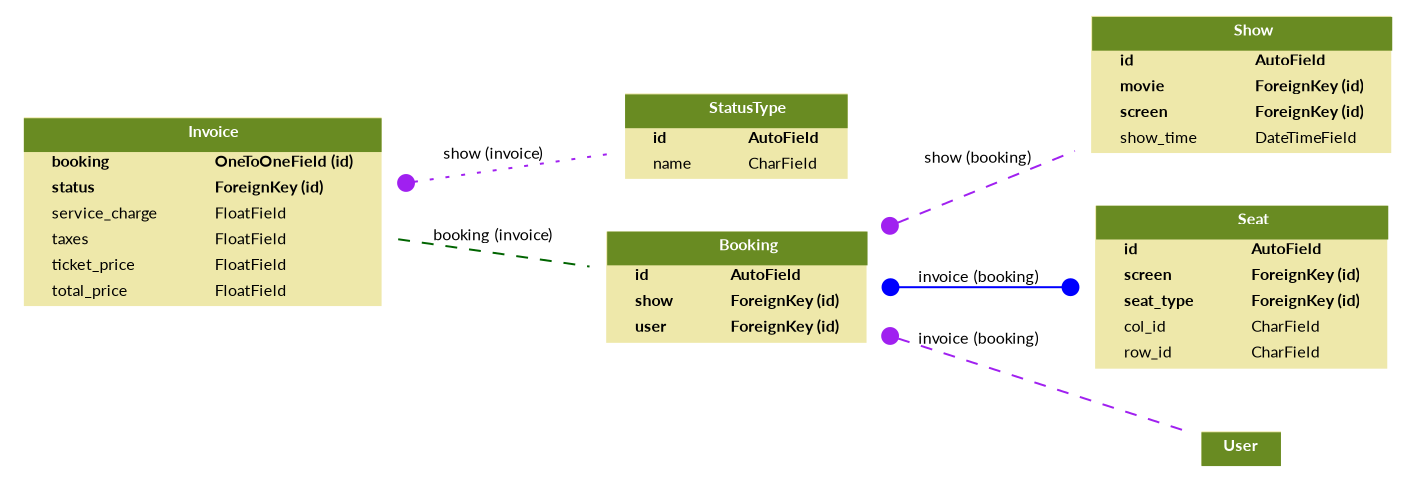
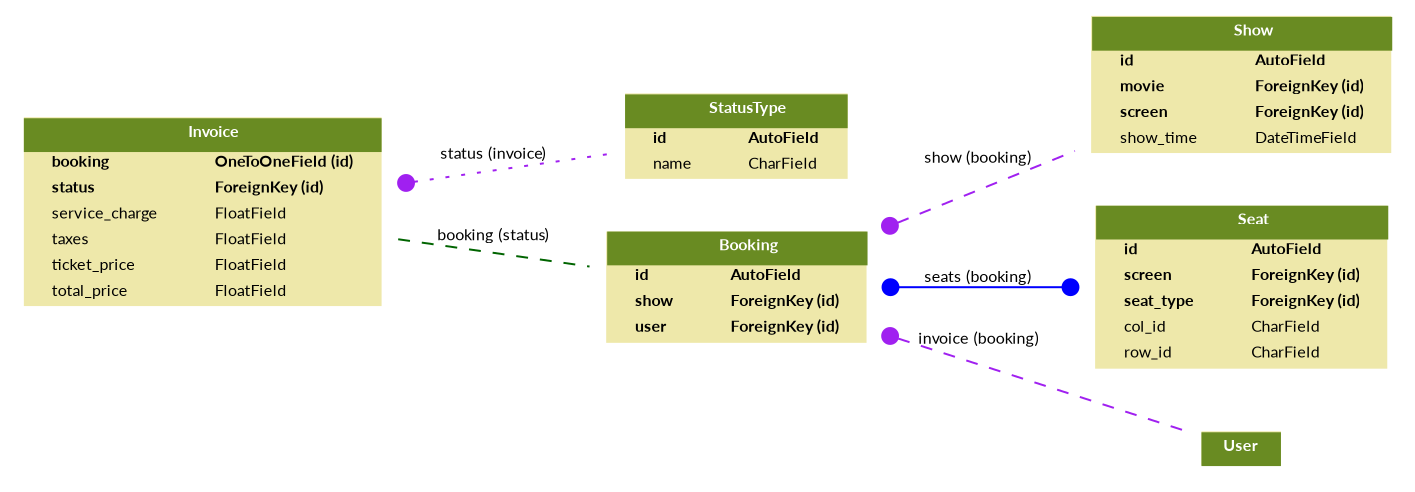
  digraph {
    fontname=Lato
    fontsize=8
    rankdir=LR
    splines=true
    node [fontname=Lato fontsize=8 shape=plaintext]
    edge [arrowhead=none arrowtail=dot color=purple dir=both fontname=Lato fontsize=8 style=dashed]
    n1 [label=<     <TABLE BGCOLOR="palegoldenrod" BORDER="0" CELLBORDER="0" CELLSPACING="0">     <TR><TD COLSPAN="2" CELLPADDING="4" ALIGN="CENTER" BGCOLOR="olivedrab4">     <FONT FACE="Lato Bold" COLOR="white">     StatusType     </FONT></TD></TR>        <TR><TD ALIGN="LEFT" BORDER="0">     <FONT FACE="Lato Bold">id</FONT>     </TD><TD ALIGN="LEFT">     <FONT FACE="Lato Bold">AutoField</FONT>     </TD></TR>        <TR><TD ALIGN="LEFT" BORDER="0">     <FONT FACE="Lato ">name</FONT>     </TD><TD ALIGN="LEFT">     <FONT FACE="Lato ">CharField</FONT>     </TD></TR>        </TABLE>     >]
    n2 [label=<     <TABLE BGCOLOR="palegoldenrod" BORDER="0" CELLBORDER="0" CELLSPACING="0">     <TR><TD COLSPAN="2" CELLPADDING="4" ALIGN="CENTER" BGCOLOR="olivedrab4">     <FONT FACE="Lato Bold" COLOR="white">     Show     </FONT></TD></TR>        <TR><TD ALIGN="LEFT" BORDER="0">     <FONT FACE="Lato Bold">id</FONT>     </TD><TD ALIGN="LEFT">     <FONT FACE="Lato Bold">AutoField</FONT>     </TD></TR>        <TR><TD ALIGN="LEFT" BORDER="0">     <FONT FACE="Lato Bold">movie</FONT>     </TD><TD ALIGN="LEFT">     <FONT FACE="Lato Bold">ForeignKey (id)</FONT>     </TD></TR>        <TR><TD ALIGN="LEFT" BORDER="0">     <FONT FACE="Lato Bold">screen</FONT>     </TD><TD ALIGN="LEFT">     <FONT FACE="Lato Bold">ForeignKey (id)</FONT>     </TD></TR>        <TR><TD ALIGN="LEFT" BORDER="0">     <FONT FACE="Lato ">show_time</FONT>     </TD><TD ALIGN="LEFT">     <FONT FACE="Lato ">DateTimeField</FONT>     </TD></TR>        </TABLE>     >]
    n3 [label=<     <TABLE BGCOLOR="palegoldenrod" BORDER="0" CELLBORDER="0" CELLSPACING="0">     <TR><TD COLSPAN="2" CELLPADDING="4" ALIGN="CENTER" BGCOLOR="olivedrab4">     <FONT FACE="Lato Bold" COLOR="white">     Seat     </FONT></TD></TR>        <TR><TD ALIGN="LEFT" BORDER="0">     <FONT FACE="Lato Bold">id</FONT>     </TD><TD ALIGN="LEFT">     <FONT FACE="Lato Bold">AutoField</FONT>     </TD></TR>        <TR><TD ALIGN="LEFT" BORDER="0">     <FONT FACE="Lato Bold">screen</FONT>     </TD><TD ALIGN="LEFT">     <FONT FACE="Lato Bold">ForeignKey (id)</FONT>     </TD></TR>        <TR><TD ALIGN="LEFT" BORDER="0">     <FONT FACE="Lato Bold">seat_type</FONT>     </TD><TD ALIGN="LEFT">     <FONT FACE="Lato Bold">ForeignKey (id)</FONT>     </TD></TR>        <TR><TD ALIGN="LEFT" BORDER="0">     <FONT FACE="Lato ">col_id</FONT>     </TD><TD ALIGN="LEFT">     <FONT FACE="Lato ">CharField</FONT>     </TD></TR>        <TR><TD ALIGN="LEFT" BORDER="0">     <FONT FACE="Lato ">row_id</FONT>     </TD><TD ALIGN="LEFT">     <FONT FACE="Lato ">CharField</FONT>     </TD></TR>        </TABLE>     >]
    n4 [label=<     <TABLE BGCOLOR="palegoldenrod" BORDER="0" CELLBORDER="0" CELLSPACING="0">     <TR><TD COLSPAN="2" CELLPADDING="4" ALIGN="CENTER" BGCOLOR="olivedrab4">     <FONT FACE="Lato Bold" COLOR="white">     Booking     </FONT></TD></TR>        <TR><TD ALIGN="LEFT" BORDER="0">     <FONT FACE="Lato Bold">id</FONT>     </TD><TD ALIGN="LEFT">     <FONT FACE="Lato Bold">AutoField</FONT>     </TD></TR>        <TR><TD ALIGN="LEFT" BORDER="0">     <FONT FACE="Lato Bold">show</FONT>     </TD><TD ALIGN="LEFT">     <FONT FACE="Lato Bold">ForeignKey (id)</FONT>     </TD></TR>        <TR><TD ALIGN="LEFT" BORDER="0">     <FONT FACE="Lato Bold">user</FONT>     </TD><TD ALIGN="LEFT">     <FONT FACE="Lato Bold">ForeignKey (id)</FONT>     </TD></TR>        </TABLE>     >]
    n5 [label=<   <TABLE BGCOLOR="palegoldenrod" BORDER="0" CELLBORDER="0" CELLSPACING="0">   <TR><TD COLSPAN="2" CELLPADDING="4" ALIGN="CENTER" BGCOLOR="olivedrab4">   <FONT FACE="Lato Bold" COLOR="white">User</FONT>   </TD></TR>   </TABLE>   >]
    n6 [label=<     <TABLE BGCOLOR="palegoldenrod" BORDER="0" CELLBORDER="0" CELLSPACING="0">     <TR><TD COLSPAN="2" CELLPADDING="4" ALIGN="CENTER" BGCOLOR="olivedrab4">     <FONT FACE="Lato Bold" COLOR="white">     Invoice     </FONT></TD></TR>        <TR><TD ALIGN="LEFT" BORDER="0">     <FONT FACE="Lato Bold">booking</FONT>     </TD><TD ALIGN="LEFT">     <FONT FACE="Lato Bold">OneToOneField (id)</FONT>     </TD></TR>        <TR><TD ALIGN="LEFT" BORDER="0">     <FONT FACE="Lato Bold">status</FONT>     </TD><TD ALIGN="LEFT">     <FONT FACE="Lato Bold">ForeignKey (id)</FONT>     </TD></TR>        <TR><TD ALIGN="LEFT" BORDER="0">     <FONT FACE="Lato ">service_charge</FONT>     </TD><TD ALIGN="LEFT">     <FONT FACE="Lato ">FloatField</FONT>     </TD></TR>        <TR><TD ALIGN="LEFT" BORDER="0">     <FONT FACE="Lato ">taxes</FONT>     </TD><TD ALIGN="LEFT">     <FONT FACE="Lato ">FloatField</FONT>     </TD></TR>        <TR><TD ALIGN="LEFT" BORDER="0">     <FONT FACE="Lato ">ticket_price</FONT>     </TD><TD ALIGN="LEFT">     <FONT FACE="Lato ">FloatField</FONT>     </TD></TR>        <TR><TD ALIGN="LEFT" BORDER="0">     <FONT FACE="Lato ">total_price</FONT>     </TD><TD ALIGN="LEFT">     <FONT FACE="Lato ">FloatField</FONT>     </TD></TR>        </TABLE>     >]
    n4 -> n2 [label="show (booking)"]
-   n4 -> n3 [arrowhead=dot color=blue label="invoice (booking)" style=solid]
+   n4 -> n3 [arrowhead=dot color=blue label="seats (booking)" style=solid]
    n4 -> n5 [label="invoice (booking)"]
-   n6 -> n1 [label="show (invoice)" style=dotted]
-   n6 -> n4 [arrowtail=none color=darkgreen label="booking (invoice)"]
+   n6 -> n1 [label="status (invoice)" style=dotted]
+   n6 -> n4 [arrowtail=none color=darkgreen label="booking (status)"]
  }
